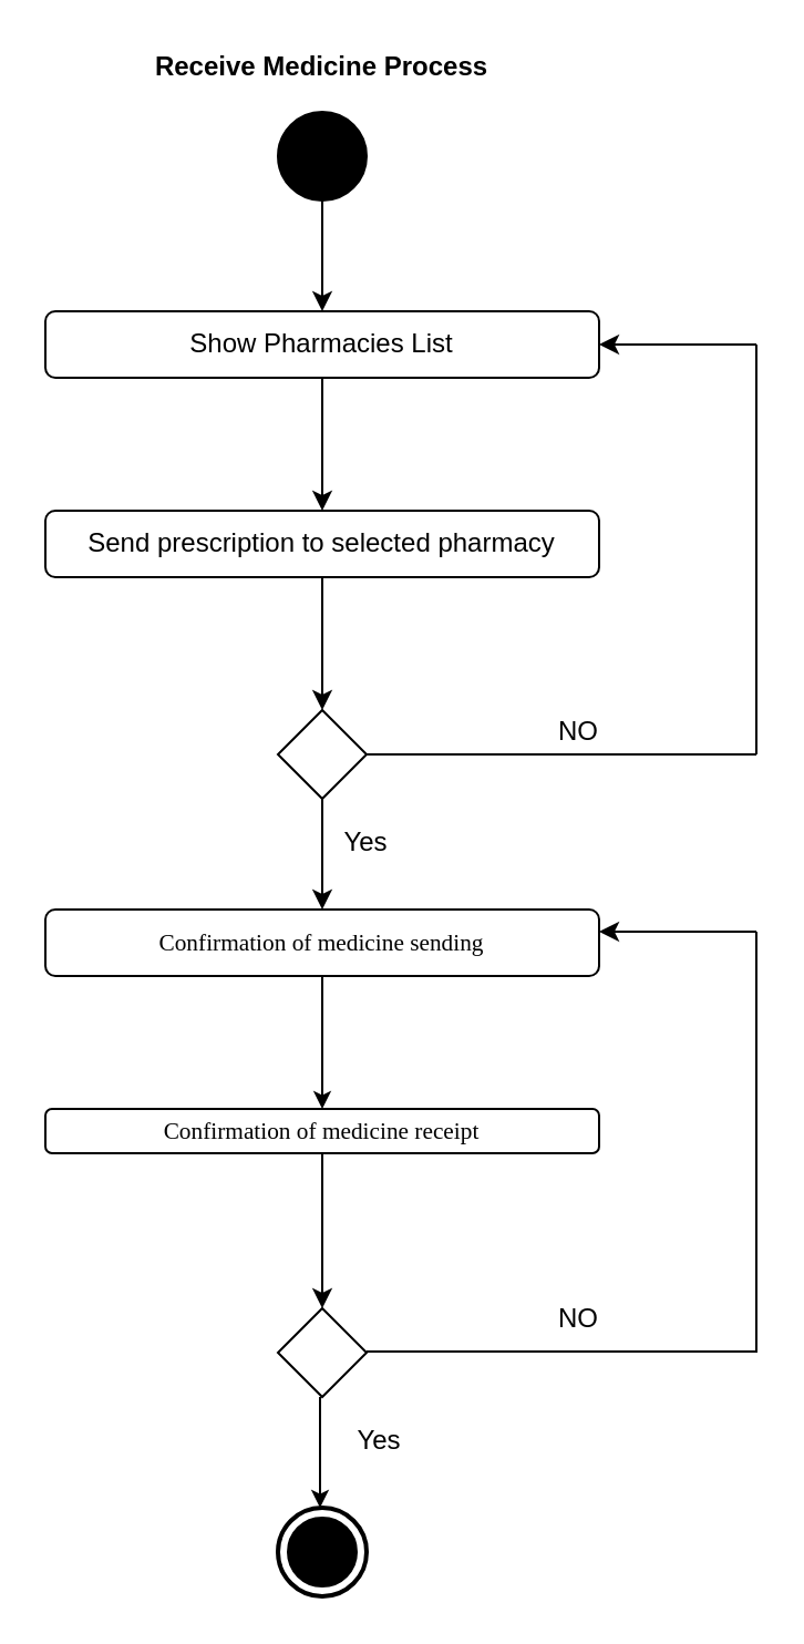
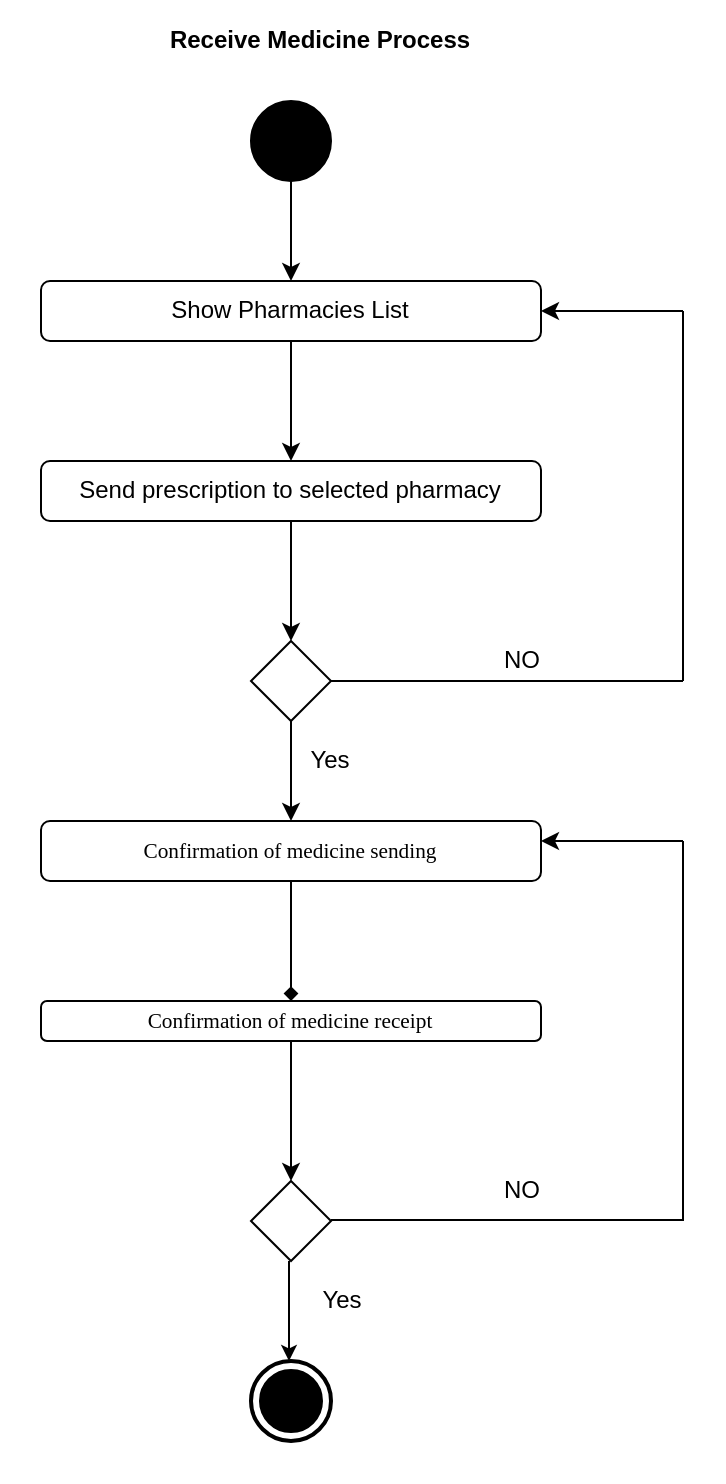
  <mxCell id="0" />
  <mxCell id="1" parent="0" />
  <mxCell id="2" value="" style="verticalLabelPosition=bottom;verticalAlign=top;html=1;shape=mxgraph.flowchart.on-page_reference;align=center;fillColor=#000000;" vertex="1" parent="1"><mxGeometry x="125" y="50" width="40" height="40" as="geometry" /></mxCell>
  <mxCell id="3" value="" style="endArrow=classic;html=1;strokeWidth=1;align=center;exitX=0.5;exitY=1;exitDx=0;exitDy=0;exitPerimeter=0;" edge="1" parent="1" source="2"><mxGeometry width="50" height="50" relative="1" as="geometry"><mxPoint x="121" y="310" as="sourcePoint" /><mxPoint x="145" y="140" as="targetPoint" /></mxGeometry></mxCell>
  <mxCell id="4" value="Show Pharmacies List" style="rounded=1;whiteSpace=wrap;html=1;align=center;fillColor=#FFFFFF;" vertex="1" parent="1"><mxGeometry x="20" y="140" width="250" height="30" as="geometry" /></mxCell>
  <mxCell id="5" value="" style="endArrow=classic;html=1;strokeWidth=1;align=center;exitX=0.5;exitY=1;exitDx=0;exitDy=0;exitPerimeter=0;" edge="1" parent="1" source="4"><mxGeometry width="50" height="50" relative="1" as="geometry"><mxPoint x="145" y="180" as="sourcePoint" /><mxPoint x="145" y="230" as="targetPoint" /></mxGeometry></mxCell>
  <mxCell id="6" value="Send prescription to selected pharmacy" style="rounded=1;whiteSpace=wrap;html=1;align=center;fillColor=#FFFFFF;" vertex="1" parent="1"><mxGeometry x="20" y="230" width="250" height="30" as="geometry" /></mxCell>
  <mxCell id="7" value="" style="endArrow=classic;html=1;strokeWidth=1;align=center;exitX=0.5;exitY=1;exitDx=0;exitDy=0;" edge="1" parent="1" source="6"><mxGeometry width="50" height="50" relative="1" as="geometry"><mxPoint x="145" y="270" as="sourcePoint" /><mxPoint x="145" y="320" as="targetPoint" /></mxGeometry></mxCell>
  <mxCell id="8" value="" style="rhombus;whiteSpace=wrap;html=1;fillColor=#FFFFFF;align=center;" vertex="1" parent="1"><mxGeometry x="125" y="320" width="40" height="40" as="geometry" /></mxCell>
  <mxCell id="9" value="" style="endArrow=none;html=1;strokeWidth=1;align=center;exitX=1;exitY=0.5;exitDx=0;exitDy=0;" edge="1" parent="1" source="8"><mxGeometry width="50" height="50" relative="1" as="geometry"><mxPoint x="121" y="310" as="sourcePoint" /><mxPoint x="341" y="340" as="targetPoint" /><Array as="points"><mxPoint x="251" y="340" /></Array></mxGeometry></mxCell>
  <mxCell id="10" value="" style="endArrow=none;html=1;strokeWidth=1;align=center;" edge="1" parent="1"><mxGeometry width="50" height="50" relative="1" as="geometry"><mxPoint x="341" y="340" as="sourcePoint" /><mxPoint x="341" y="155" as="targetPoint" /></mxGeometry></mxCell>
  <mxCell id="11" value="" style="endArrow=classic;html=1;strokeWidth=1;align=center;entryX=1;entryY=0.5;entryDx=0;entryDy=0;" edge="1" parent="1" target="4"><mxGeometry width="50" height="50" relative="1" as="geometry"><mxPoint x="341" y="155" as="sourcePoint" /><mxPoint x="171" y="260" as="targetPoint" /></mxGeometry></mxCell>
  <mxCell id="12" value="NO" style="text;html=1;strokeColor=none;fillColor=none;align=center;verticalAlign=middle;whiteSpace=wrap;rounded=0;" vertex="1" parent="1"><mxGeometry x="241" y="320" width="40" height="20" as="geometry" /></mxCell>
  <mxCell id="13" value="" style="endArrow=classic;html=1;strokeWidth=1;align=center;exitX=0.5;exitY=1;exitDx=0;exitDy=0;exitPerimeter=0;" edge="1" parent="1"><mxGeometry width="50" height="50" relative="1" as="geometry"><mxPoint x="145" y="360" as="sourcePoint" /><mxPoint x="145" y="410" as="targetPoint" /></mxGeometry></mxCell>
- <mxCell id="14" value="" style="edgeStyle=orthogonalEdgeStyle;rounded=0;orthogonalLoop=1;jettySize=auto;html=1;startSize=6;endSize=5;strokeWidth=1;align=center;" edge="1" parent="1" source="15" target="17"><mxGeometry relative="1" as="geometry" /></mxCell>
+ <mxCell id="14" value="" style="edgeStyle=orthogonalEdgeStyle;rounded=0;orthogonalLoop=1;jettySize=auto;html=1;startSize=6;endSize=5;strokeWidth=1;align=center;endArrow=diamond;" edge="1" parent="1" source="15" target="17"><mxGeometry relative="1" as="geometry" /></mxCell>
  <mxCell id="15" value="&lt;font face=&quot;맑은 고딕&quot;&gt;&lt;span style=&quot;font-size: 10.667px&quot;&gt;Confirmation of medicine sending&lt;/span&gt;&lt;/font&gt;" style="rounded=1;whiteSpace=wrap;html=1;align=center;fillColor=#FFFFFF;" vertex="1" parent="1"><mxGeometry x="20" y="410" width="250" height="30" as="geometry" /></mxCell>
  <mxCell id="16" value="Yes" style="text;html=1;strokeColor=none;fillColor=none;align=center;verticalAlign=middle;whiteSpace=wrap;rounded=0;" vertex="1" parent="1"><mxGeometry x="145" y="370" width="40" height="20" as="geometry" /></mxCell>
  <mxCell id="17" value="&lt;span lang=&quot;EN-US&quot; style=&quot;font-size: 8.0pt ; font-family: &amp;#34;맑은 고딕&amp;#34;&quot;&gt;Confirmation of medicine receipt&lt;/span&gt;" style="rounded=1;whiteSpace=wrap;html=1;align=center;fillColor=#FFFFFF;" vertex="1" parent="1"><mxGeometry x="20" y="500" width="250" height="20" as="geometry" /></mxCell>
  <mxCell id="18" value="" style="endArrow=classic;html=1;strokeWidth=1;align=center;exitX=0.5;exitY=1;exitDx=0;exitDy=0;entryX=0.5;entryY=0;entryDx=0;entryDy=0;" edge="1" parent="1" source="17" target="19"><mxGeometry width="50" height="50" relative="1" as="geometry"><mxPoint x="144" y="540" as="sourcePoint" /><mxPoint x="144" y="590" as="targetPoint" /></mxGeometry></mxCell>
  <mxCell id="19" value="" style="rhombus;whiteSpace=wrap;html=1;fillColor=#FFFFFF;align=center;" vertex="1" parent="1"><mxGeometry x="125" y="590" width="40" height="40" as="geometry" /></mxCell>
  <mxCell id="20" value="" style="endArrow=none;html=1;strokeWidth=1;align=center;exitX=1;exitY=0.5;exitDx=0;exitDy=0;" edge="1" parent="1"><mxGeometry width="50" height="50" relative="1" as="geometry"><mxPoint x="165" y="609.5" as="sourcePoint" /><mxPoint x="341" y="609.5" as="targetPoint" /><Array as="points"><mxPoint x="251" y="609.5" /></Array></mxGeometry></mxCell>
  <mxCell id="21" value="" style="endArrow=none;html=1;strokeWidth=1;align=center;" edge="1" parent="1"><mxGeometry width="50" height="50" relative="1" as="geometry"><mxPoint x="341" y="610" as="sourcePoint" /><mxPoint x="341" y="420" as="targetPoint" /></mxGeometry></mxCell>
  <mxCell id="22" value="" style="endArrow=classic;html=1;strokeWidth=1;align=center;entryX=1;entryY=0.333;entryDx=0;entryDy=0;entryPerimeter=0;" edge="1" parent="1" target="15"><mxGeometry width="50" height="50" relative="1" as="geometry"><mxPoint x="341" y="420" as="sourcePoint" /><mxPoint x="270" y="429.5" as="targetPoint" /></mxGeometry></mxCell>
  <mxCell id="23" value="NO" style="text;html=1;strokeColor=none;fillColor=none;align=center;verticalAlign=middle;whiteSpace=wrap;rounded=0;" vertex="1" parent="1"><mxGeometry x="241" y="585" width="40" height="20" as="geometry" /></mxCell>
  <mxCell id="24" value="Yes" style="text;html=1;strokeColor=none;fillColor=none;align=center;verticalAlign=middle;whiteSpace=wrap;rounded=0;" vertex="1" parent="1"><mxGeometry x="151" y="640" width="40" height="20" as="geometry" /></mxCell>
  <mxCell id="25" value="" style="edgeStyle=orthogonalEdgeStyle;rounded=0;orthogonalLoop=1;jettySize=auto;html=1;startSize=6;endSize=5;strokeWidth=1;align=center;" edge="1" parent="1"><mxGeometry relative="1" as="geometry"><mxPoint x="144" y="630" as="sourcePoint" /><mxPoint x="144" y="680" as="targetPoint" /></mxGeometry></mxCell>
  <mxCell id="26" value="" style="html=1;shape=mxgraph.sysml.actFinal;strokeWidth=2;verticalLabelPosition=bottom;verticalAlignment=top;fillColor=#FFFFFF;align=center;" vertex="1" parent="1"><mxGeometry x="125" y="680" width="40" height="40" as="geometry" /></mxCell>
- <mxCell id="27" value="&lt;b&gt;Receive Medicine Process&lt;/b&gt;" style="text;html=1;strokeColor=none;fillColor=none;align=center;verticalAlign=middle;whiteSpace=wrap;rounded=0;" vertex="1" parent="1"><mxGeometry x="48" y="20" width="194" height="20" as="geometry" /></mxCell>
+ <mxCell id="27" value="&lt;b&gt;Receive Medicine Process&lt;/b&gt;" style="text;html=1;strokeColor=none;fillColor=none;align=center;verticalAlign=middle;whiteSpace=wrap;rounded=0;" vertex="1" parent="1"><mxGeometry x="63" y="10" width="194" height="20" as="geometry" /></mxCell>
